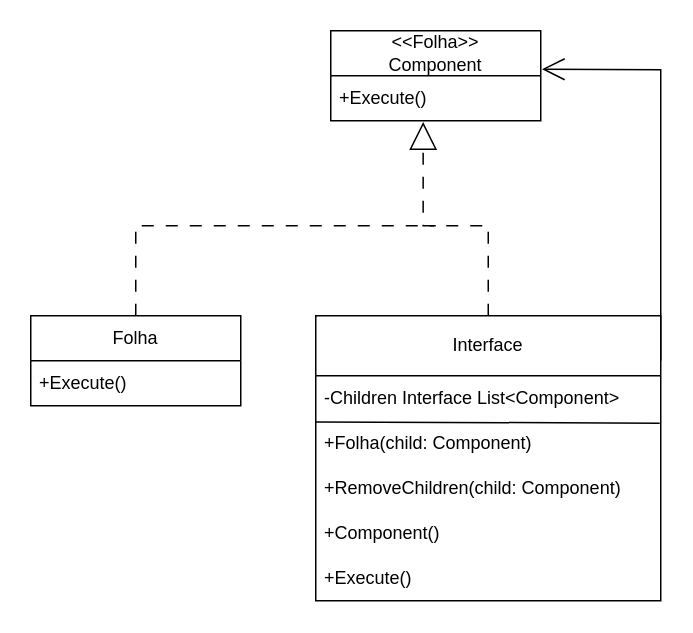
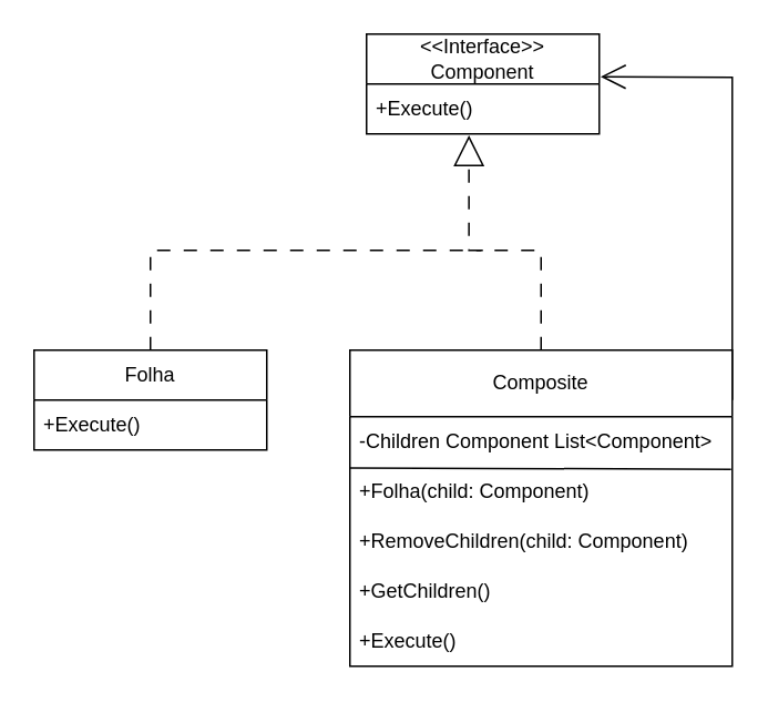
  <mxCell id="0" />
  <mxCell id="1" parent="0" />
- <mxCell id="2" value="&amp;lt;&amp;lt;Folha&amp;gt;&amp;gt;&lt;br&gt;Component" style="swimlane;fontStyle=0;childLayout=stackLayout;horizontal=1;startSize=30;horizontalStack=0;resizeParent=1;resizeParentMax=0;resizeLast=0;collapsible=1;marginBottom=0;whiteSpace=wrap;html=1;" vertex="1" parent="1"><mxGeometry x="220" y="20" width="140" height="60" as="geometry" /></mxCell>
+ <mxCell id="2" value="&amp;lt;&amp;lt;Interface&amp;gt;&amp;gt;&lt;br&gt;Component" style="swimlane;fontStyle=0;childLayout=stackLayout;horizontal=1;startSize=30;horizontalStack=0;resizeParent=1;resizeParentMax=0;resizeLast=0;collapsible=1;marginBottom=0;whiteSpace=wrap;html=1;" vertex="1" parent="1"><mxGeometry x="220" y="20" width="140" height="60" as="geometry" /></mxCell>
  <mxCell id="3" value="+Execute()" style="text;strokeColor=none;fillColor=none;align=left;verticalAlign=middle;spacingLeft=4;spacingRight=4;overflow=hidden;points=[[0,0.5],[1,0.5]];portConstraint=eastwest;rotatable=0;whiteSpace=wrap;html=1;" vertex="1" parent="2"><mxGeometry y="30" width="140" height="30" as="geometry" /></mxCell>
  <mxCell id="4" style="edgeStyle=orthogonalEdgeStyle;rounded=0;orthogonalLoop=1;jettySize=auto;html=1;entryX=0.44;entryY=1.027;entryDx=0;entryDy=0;entryPerimeter=0;dashed=1;dashPattern=8 8;endArrow=block;endFill=0;startSize=13;endSize=16;" edge="1" parent="1" source="5" target="3"><mxGeometry relative="1" as="geometry"><Array as="points"><mxPoint x="325" y="150" /><mxPoint x="282" y="150" /></Array></mxGeometry></mxCell>
- <mxCell id="5" value="Interface" style="swimlane;fontStyle=0;childLayout=stackLayout;horizontal=1;startSize=40;horizontalStack=0;resizeParent=1;resizeParentMax=0;resizeLast=0;collapsible=1;marginBottom=0;whiteSpace=wrap;html=1;" vertex="1" parent="1"><mxGeometry x="210" y="210" width="230" height="190" as="geometry" /></mxCell>
- <mxCell id="6" value="-Children Interface List&amp;lt;Component&amp;gt;" style="text;strokeColor=none;fillColor=none;align=left;verticalAlign=middle;spacingLeft=4;spacingRight=4;overflow=hidden;points=[[0,0.5],[1,0.5]];portConstraint=eastwest;rotatable=0;whiteSpace=wrap;html=1;" vertex="1" parent="5"><mxGeometry y="40" width="230" height="30" as="geometry" /></mxCell>
+ <mxCell id="5" value="Composite" style="swimlane;fontStyle=0;childLayout=stackLayout;horizontal=1;startSize=40;horizontalStack=0;resizeParent=1;resizeParentMax=0;resizeLast=0;collapsible=1;marginBottom=0;whiteSpace=wrap;html=1;" vertex="1" parent="1"><mxGeometry x="210" y="210" width="230" height="190" as="geometry" /></mxCell>
+ <mxCell id="6" value="-Children Component List&amp;lt;Component&amp;gt;" style="text;strokeColor=none;fillColor=none;align=left;verticalAlign=middle;spacingLeft=4;spacingRight=4;overflow=hidden;points=[[0,0.5],[1,0.5]];portConstraint=eastwest;rotatable=0;whiteSpace=wrap;html=1;" vertex="1" parent="5"><mxGeometry y="40" width="230" height="30" as="geometry" /></mxCell>
  <mxCell id="7" value="+Folha(child: Component)" style="text;strokeColor=none;fillColor=none;align=left;verticalAlign=middle;spacingLeft=4;spacingRight=4;overflow=hidden;points=[[0,0.5],[1,0.5]];portConstraint=eastwest;rotatable=0;whiteSpace=wrap;html=1;" vertex="1" parent="5"><mxGeometry y="70" width="230" height="30" as="geometry" /></mxCell>
  <mxCell id="8" value="+RemoveChildren(child: Component)" style="text;strokeColor=none;fillColor=none;align=left;verticalAlign=middle;spacingLeft=4;spacingRight=4;overflow=hidden;points=[[0,0.5],[1,0.5]];portConstraint=eastwest;rotatable=0;whiteSpace=wrap;html=1;" vertex="1" parent="5"><mxGeometry y="100" width="230" height="30" as="geometry" /></mxCell>
- <mxCell id="9" value="+Component()" style="text;strokeColor=none;fillColor=none;align=left;verticalAlign=middle;spacingLeft=4;spacingRight=4;overflow=hidden;points=[[0,0.5],[1,0.5]];portConstraint=eastwest;rotatable=0;whiteSpace=wrap;html=1;" vertex="1" parent="5"><mxGeometry y="130" width="230" height="30" as="geometry" /></mxCell>
+ <mxCell id="9" value="+GetChildren()" style="text;strokeColor=none;fillColor=none;align=left;verticalAlign=middle;spacingLeft=4;spacingRight=4;overflow=hidden;points=[[0,0.5],[1,0.5]];portConstraint=eastwest;rotatable=0;whiteSpace=wrap;html=1;" vertex="1" parent="5"><mxGeometry y="130" width="230" height="30" as="geometry" /></mxCell>
  <mxCell id="10" value="+Execute()" style="text;strokeColor=none;fillColor=none;align=left;verticalAlign=middle;spacingLeft=4;spacingRight=4;overflow=hidden;points=[[0,0.5],[1,0.5]];portConstraint=eastwest;rotatable=0;whiteSpace=wrap;html=1;" vertex="1" parent="5"><mxGeometry y="160" width="230" height="30" as="geometry" /></mxCell>
  <mxCell id="11" value="" style="endArrow=none;html=1;rounded=0;exitX=-0.002;exitY=0.027;exitDx=0;exitDy=0;exitPerimeter=0;entryX=0.997;entryY=0.053;entryDx=0;entryDy=0;entryPerimeter=0;" edge="1" parent="5" source="7" target="7"><mxGeometry width="50" height="50" relative="1" as="geometry"><mxPoint x="70" y="30" as="sourcePoint" /><mxPoint x="120" y="-20" as="targetPoint" /></mxGeometry></mxCell>
  <mxCell id="12" value="Folha" style="swimlane;fontStyle=0;childLayout=stackLayout;horizontal=1;startSize=30;horizontalStack=0;resizeParent=1;resizeParentMax=0;resizeLast=0;collapsible=1;marginBottom=0;whiteSpace=wrap;html=1;" vertex="1" parent="1"><mxGeometry x="20" y="210" width="140" height="60" as="geometry" /></mxCell>
  <mxCell id="13" value="+Execute()" style="text;strokeColor=none;fillColor=none;align=left;verticalAlign=middle;spacingLeft=4;spacingRight=4;overflow=hidden;points=[[0,0.5],[1,0.5]];portConstraint=eastwest;rotatable=0;whiteSpace=wrap;html=1;" vertex="1" parent="12"><mxGeometry y="30" width="140" height="30" as="geometry" /></mxCell>
  <mxCell id="14" value="" style="endArrow=none;html=1;rounded=0;exitX=0.5;exitY=0;exitDx=0;exitDy=0;endFill=0;dashed=1;dashPattern=8 8;" edge="1" parent="1" source="12"><mxGeometry width="50" height="50" relative="1" as="geometry"><mxPoint x="280" y="240" as="sourcePoint" /><mxPoint x="290" y="150" as="targetPoint" /><Array as="points"><mxPoint x="90" y="150" /></Array></mxGeometry></mxCell>
  <mxCell id="15" value="" style="endArrow=open;html=1;rounded=0;entryX=1.006;entryY=-0.147;entryDx=0;entryDy=0;entryPerimeter=0;endFill=0;startSize=14;sourcePerimeterSpacing=3;endSize=13;" edge="1" parent="1" target="3"><mxGeometry width="50" height="50" relative="1" as="geometry"><mxPoint x="440" y="240" as="sourcePoint" /><mxPoint x="330" y="190" as="targetPoint" /><Array as="points"><mxPoint x="440" y="46" /></Array></mxGeometry></mxCell>
